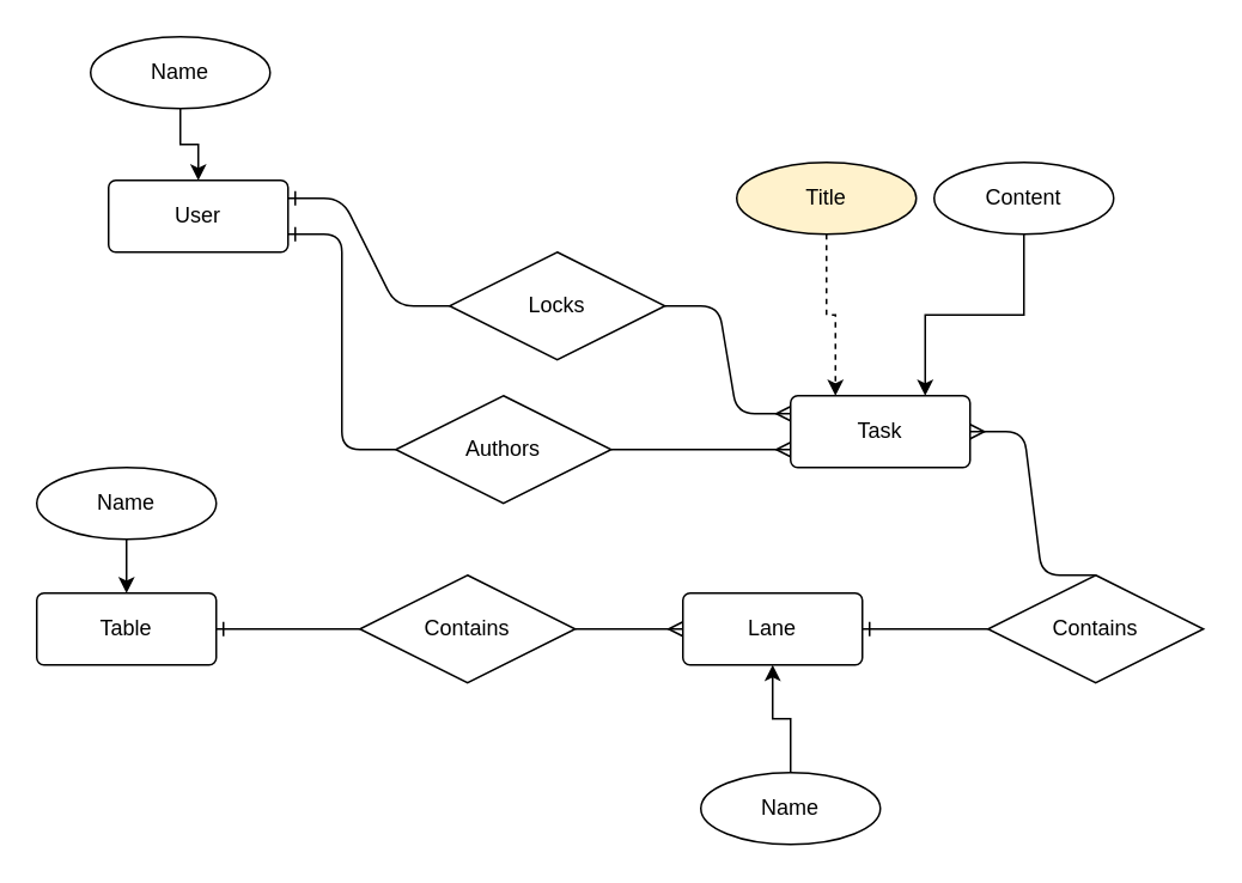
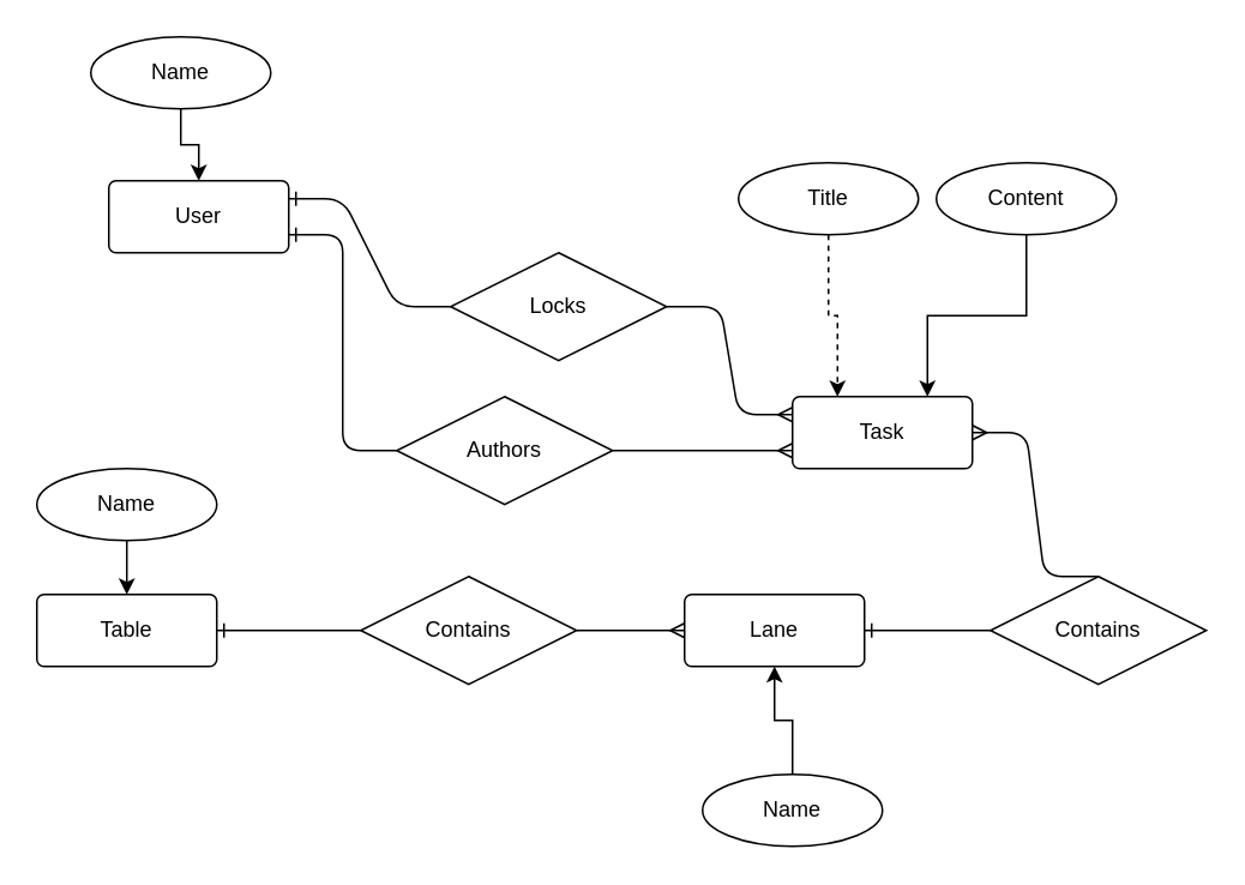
  <mxCell id="0" />
  <mxCell id="1" parent="0" />
  <mxCell id="2" value="Task" style="rounded=1;arcSize=10;whiteSpace=wrap;html=1;align=center;" parent="1" vertex="1"><mxGeometry x="440" y="220" width="100" height="40" as="geometry" /></mxCell>
  <mxCell id="3" value="User" style="rounded=1;arcSize=10;whiteSpace=wrap;html=1;align=center;" parent="1" vertex="1"><mxGeometry x="60" y="100" width="100" height="40" as="geometry" /></mxCell>
  <mxCell id="4" value="Table" style="rounded=1;arcSize=10;whiteSpace=wrap;html=1;align=center;" parent="1" vertex="1"><mxGeometry x="20" y="330" width="100" height="40" as="geometry" /></mxCell>
  <mxCell id="5" value="Lane" style="rounded=1;arcSize=10;whiteSpace=wrap;html=1;align=center;" parent="1" vertex="1"><mxGeometry x="380" y="330" width="100" height="40" as="geometry" /></mxCell>
  <mxCell id="6" value="Contains" style="shape=rhombus;perimeter=rhombusPerimeter;whiteSpace=wrap;html=1;align=center;" parent="1" vertex="1"><mxGeometry x="200" y="320" width="120" height="60" as="geometry" /></mxCell>
  <mxCell id="7" value="Authors" style="shape=rhombus;perimeter=rhombusPerimeter;whiteSpace=wrap;html=1;align=center;" parent="1" vertex="1"><mxGeometry x="220" y="220" width="120" height="60" as="geometry" /></mxCell>
  <mxCell id="8" value="" style="edgeStyle=entityRelationEdgeStyle;fontSize=12;html=1;endArrow=ERmany;exitX=1;exitY=0.5;exitDx=0;exitDy=0;entryX=0;entryY=0.5;entryDx=0;entryDy=0;" parent="1" source="6" target="5" edge="1"><mxGeometry width="100" height="100" relative="1" as="geometry"><mxPoint x="150" y="600" as="sourcePoint" /><mxPoint x="250" y="500" as="targetPoint" /></mxGeometry></mxCell>
  <mxCell id="9" value="" style="edgeStyle=entityRelationEdgeStyle;fontSize=12;html=1;endArrow=ERone;endFill=1;entryX=1;entryY=0.5;entryDx=0;entryDy=0;" parent="1" source="6" target="4" edge="1"><mxGeometry width="100" height="100" relative="1" as="geometry"><mxPoint x="20" y="500" as="sourcePoint" /><mxPoint x="120" y="400" as="targetPoint" /></mxGeometry></mxCell>
  <mxCell id="10" value="Locks" style="shape=rhombus;perimeter=rhombusPerimeter;whiteSpace=wrap;html=1;align=center;" parent="1" vertex="1"><mxGeometry x="250" y="140" width="120" height="60" as="geometry" /></mxCell>
  <mxCell id="11" value="Contains" style="shape=rhombus;perimeter=rhombusPerimeter;whiteSpace=wrap;html=1;align=center;" parent="1" vertex="1"><mxGeometry x="550" y="320" width="120" height="60" as="geometry" /></mxCell>
  <mxCell id="12" value="" style="edgeStyle=entityRelationEdgeStyle;fontSize=12;html=1;endArrow=ERone;endFill=1;entryX=1;entryY=0.5;entryDx=0;entryDy=0;exitX=0;exitY=0.5;exitDx=0;exitDy=0;" parent="1" source="11" target="5" edge="1"><mxGeometry width="100" height="100" relative="1" as="geometry"><mxPoint x="470" y="660" as="sourcePoint" /><mxPoint x="570" y="560" as="targetPoint" /></mxGeometry></mxCell>
  <mxCell id="13" style="edgeStyle=orthogonalEdgeStyle;rounded=0;orthogonalLoop=1;jettySize=auto;html=1;exitX=0.5;exitY=1;exitDx=0;exitDy=0;entryX=0.25;entryY=0;entryDx=0;entryDy=0;dashed=1;" parent="1" source="14" target="2" edge="1"><mxGeometry relative="1" as="geometry" /></mxCell>
- <mxCell id="14" value="Title" style="ellipse;whiteSpace=wrap;html=1;align=center;fillColor=#fff2cc;" parent="1" vertex="1"><mxGeometry x="410" y="90" width="100" height="40" as="geometry" /></mxCell>
+ <mxCell id="14" value="Title" style="ellipse;whiteSpace=wrap;html=1;align=center;" parent="1" vertex="1"><mxGeometry x="410" y="90" width="100" height="40" as="geometry" /></mxCell>
  <mxCell id="15" style="edgeStyle=orthogonalEdgeStyle;rounded=0;orthogonalLoop=1;jettySize=auto;html=1;exitX=0.5;exitY=1;exitDx=0;exitDy=0;entryX=0.75;entryY=0;entryDx=0;entryDy=0;" parent="1" source="16" target="2" edge="1"><mxGeometry relative="1" as="geometry" /></mxCell>
  <mxCell id="16" value="Content" style="ellipse;whiteSpace=wrap;html=1;align=center;" parent="1" vertex="1"><mxGeometry x="520" y="90" width="100" height="40" as="geometry" /></mxCell>
  <mxCell id="17" value="" style="edgeStyle=entityRelationEdgeStyle;fontSize=12;html=1;endArrow=ERone;endFill=1;entryX=1;entryY=0.75;entryDx=0;entryDy=0;" parent="1" source="7" target="3" edge="1"><mxGeometry width="100" height="100" relative="1" as="geometry"><mxPoint x="160" y="270" as="sourcePoint" /><mxPoint x="260" y="170" as="targetPoint" /></mxGeometry></mxCell>
  <mxCell id="18" value="" style="edgeStyle=entityRelationEdgeStyle;fontSize=12;html=1;endArrow=ERone;endFill=1;entryX=1;entryY=0.25;entryDx=0;entryDy=0;exitX=0;exitY=0.5;exitDx=0;exitDy=0;" parent="1" source="10" target="3" edge="1"><mxGeometry width="100" height="100" relative="1" as="geometry"><mxPoint x="260" y="140" as="sourcePoint" /><mxPoint x="290" y="40" as="targetPoint" /></mxGeometry></mxCell>
  <mxCell id="19" value="" style="edgeStyle=entityRelationEdgeStyle;fontSize=12;html=1;endArrow=ERmany;endFill=0;exitX=1;exitY=0.5;exitDx=0;exitDy=0;entryX=0;entryY=0.75;entryDx=0;entryDy=0;" parent="1" source="7" target="2" edge="1"><mxGeometry width="100" height="100" relative="1" as="geometry"><mxPoint x="380" y="350" as="sourcePoint" /><mxPoint x="480" y="250" as="targetPoint" /></mxGeometry></mxCell>
  <mxCell id="20" value="" style="edgeStyle=entityRelationEdgeStyle;fontSize=12;html=1;endArrow=ERmany;endFill=0;entryX=0;entryY=0.25;entryDx=0;entryDy=0;exitX=1;exitY=0.5;exitDx=0;exitDy=0;" parent="1" source="10" target="2" edge="1"><mxGeometry width="100" height="100" relative="1" as="geometry"><mxPoint x="420" y="160" as="sourcePoint" /><mxPoint x="520" y="60" as="targetPoint" /></mxGeometry></mxCell>
  <mxCell id="21" value="" style="edgeStyle=entityRelationEdgeStyle;fontSize=12;html=1;endArrow=ERmany;entryX=1;entryY=0.5;entryDx=0;entryDy=0;exitX=0.5;exitY=0;exitDx=0;exitDy=0;" parent="1" source="11" target="2" edge="1"><mxGeometry width="100" height="100" relative="1" as="geometry"><mxPoint x="650" y="290" as="sourcePoint" /><mxPoint x="750" y="190" as="targetPoint" /></mxGeometry></mxCell>
  <mxCell id="22" style="edgeStyle=orthogonalEdgeStyle;rounded=0;orthogonalLoop=1;jettySize=auto;html=1;exitX=0.5;exitY=1;exitDx=0;exitDy=0;" parent="1" source="23" target="3" edge="1"><mxGeometry relative="1" as="geometry" /></mxCell>
  <mxCell id="23" value="Name" style="ellipse;whiteSpace=wrap;html=1;align=center;" parent="1" vertex="1"><mxGeometry x="50" y="20" width="100" height="40" as="geometry" /></mxCell>
  <mxCell id="24" style="edgeStyle=orthogonalEdgeStyle;rounded=0;orthogonalLoop=1;jettySize=auto;html=1;exitX=0.5;exitY=1;exitDx=0;exitDy=0;entryX=0.5;entryY=0;entryDx=0;entryDy=0;" parent="1" source="25" target="4" edge="1"><mxGeometry relative="1" as="geometry" /></mxCell>
  <mxCell id="25" value="Name" style="ellipse;whiteSpace=wrap;html=1;align=center;" parent="1" vertex="1"><mxGeometry x="20" y="260" width="100" height="40" as="geometry" /></mxCell>
  <mxCell id="26" style="edgeStyle=orthogonalEdgeStyle;rounded=0;orthogonalLoop=1;jettySize=auto;html=1;exitX=0.5;exitY=0;exitDx=0;exitDy=0;entryX=0.5;entryY=1;entryDx=0;entryDy=0;" parent="1" source="27" target="5" edge="1"><mxGeometry relative="1" as="geometry" /></mxCell>
  <mxCell id="27" value="Name" style="ellipse;whiteSpace=wrap;html=1;align=center;" parent="1" vertex="1"><mxGeometry x="390" y="430" width="100" height="40" as="geometry" /></mxCell>
